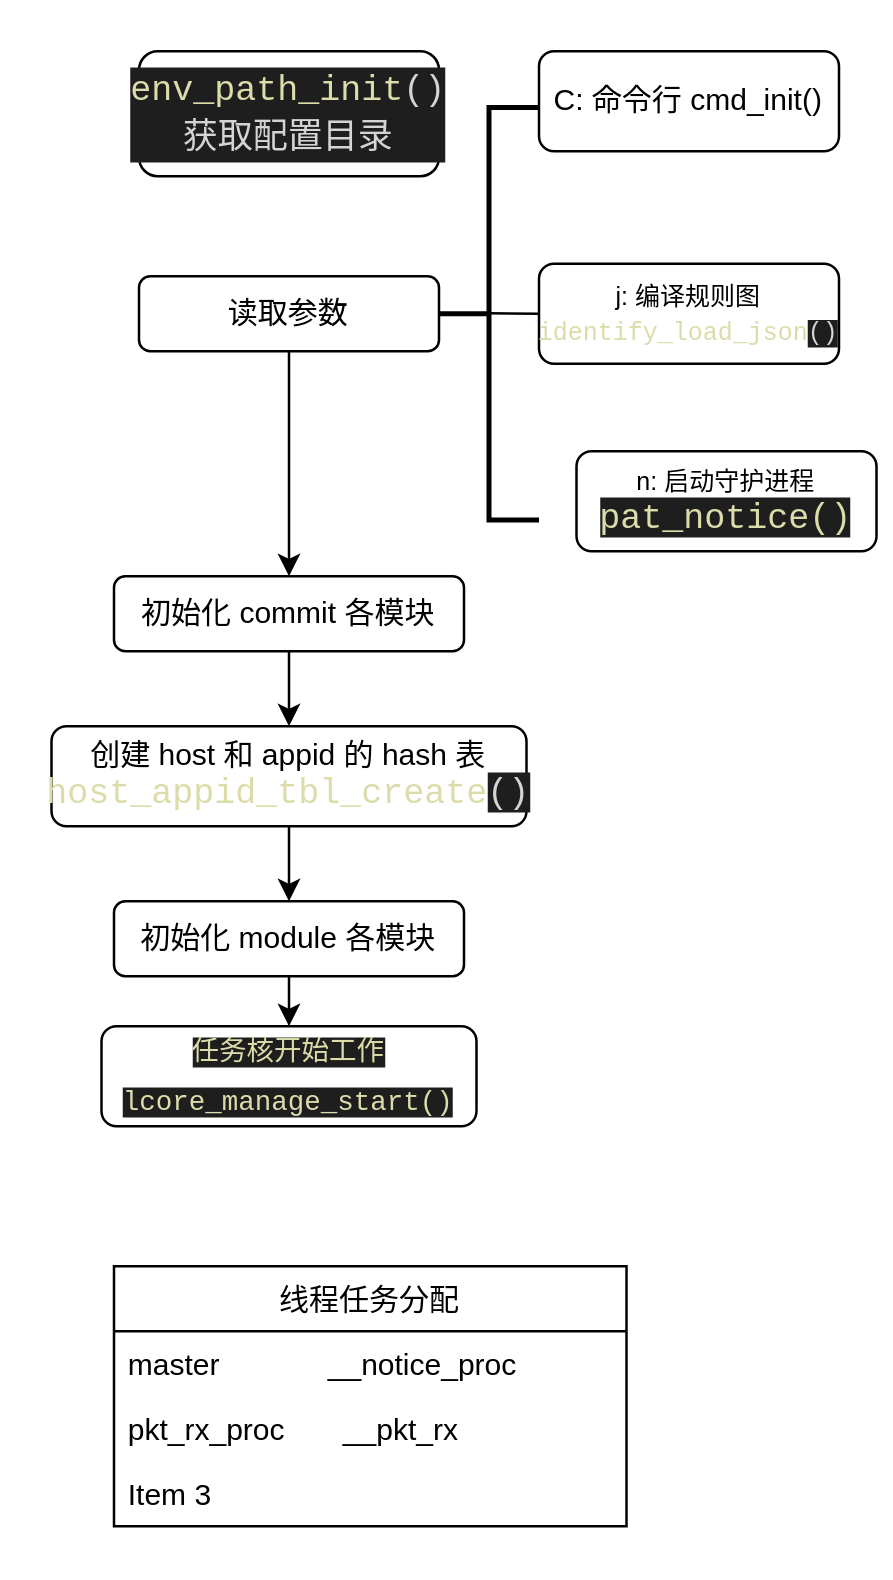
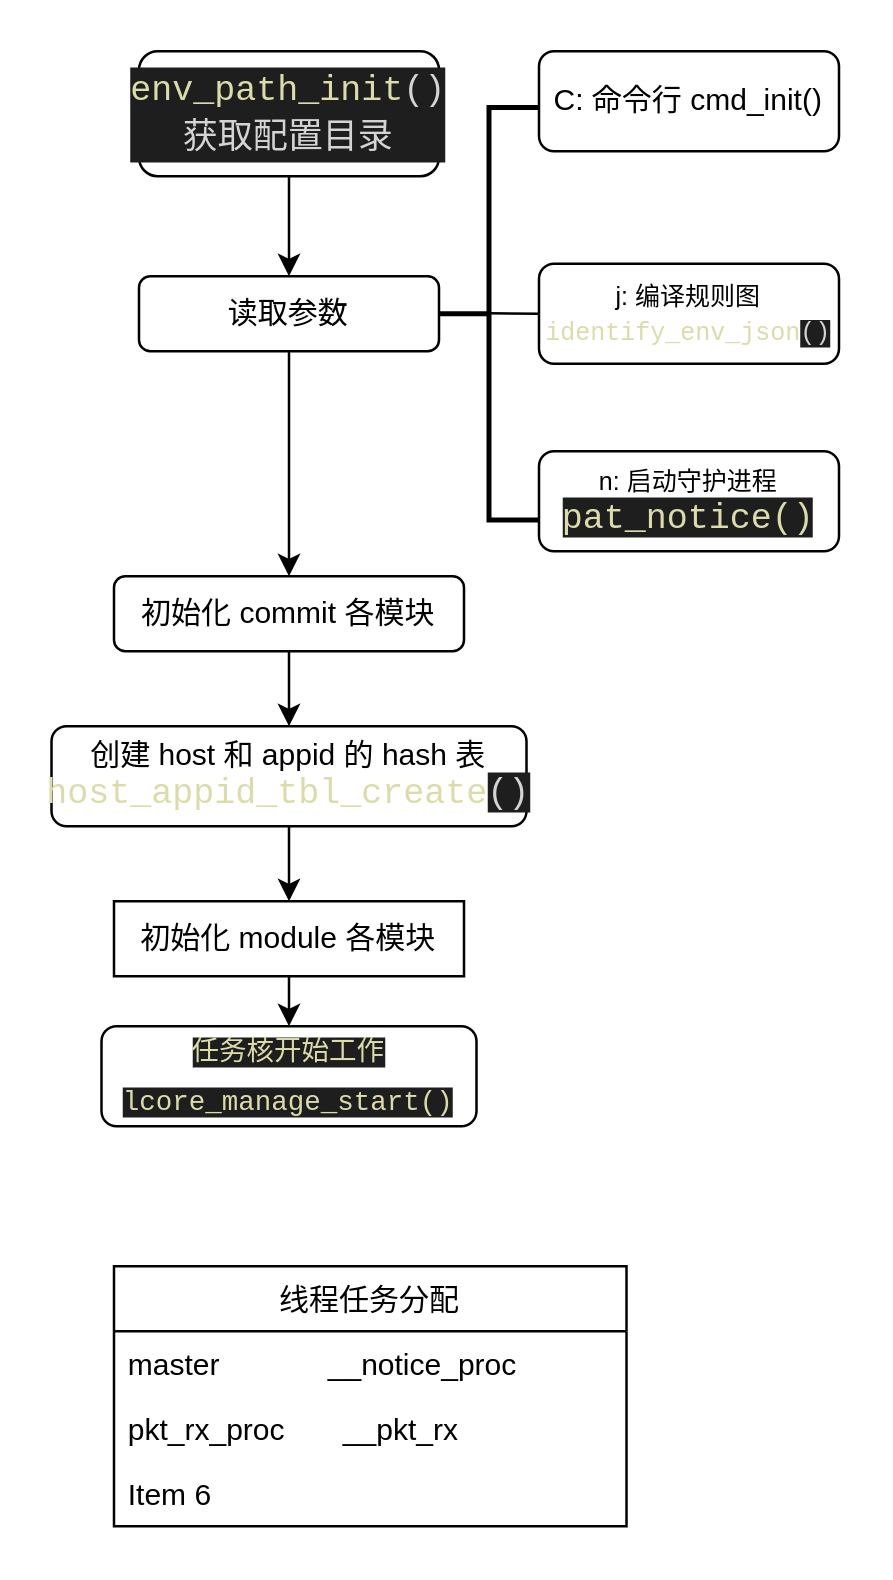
  <mxCell id="0" />
  <mxCell id="1" parent="0" />
+ <mxCell id="2" style="edgeStyle=orthogonalEdgeStyle;rounded=0;orthogonalLoop=1;jettySize=auto;html=1;exitX=0.5;exitY=1;exitDx=0;exitDy=0;entryX=0.5;entryY=0;entryDx=0;entryDy=0;" parent="1" source="3" target="5" edge="1"><mxGeometry relative="1" as="geometry" /></mxCell>
  <mxCell id="3" value="&lt;div style=&quot;color: rgb(212 , 212 , 212) ; background-color: rgb(30 , 30 , 30) ; font-family: &amp;#34;consolas&amp;#34; , &amp;#34;courier new&amp;#34; , monospace ; font-size: 14px ; line-height: 19px&quot;&gt;&lt;span style=&quot;color: #dcdcaa&quot;&gt;env_path_init&lt;/span&gt;()&lt;/div&gt;&lt;div style=&quot;color: rgb(212 , 212 , 212) ; background-color: rgb(30 , 30 , 30) ; font-family: &amp;#34;consolas&amp;#34; , &amp;#34;courier new&amp;#34; , monospace ; font-size: 14px ; line-height: 19px&quot;&gt;获取配置目录&lt;/div&gt;" style="rounded=1;whiteSpace=wrap;html=1;" parent="1" vertex="1"><mxGeometry x="55" y="20" width="120" height="50" as="geometry" /></mxCell>
  <mxCell id="4" style="edgeStyle=orthogonalEdgeStyle;rounded=0;orthogonalLoop=1;jettySize=auto;html=1;exitX=0.5;exitY=1;exitDx=0;exitDy=0;" parent="1" source="5" edge="1"><mxGeometry relative="1" as="geometry"><mxPoint x="115" y="230" as="targetPoint" /></mxGeometry></mxCell>
  <mxCell id="5" value="读取参数" style="rounded=1;whiteSpace=wrap;html=1;" parent="1" vertex="1"><mxGeometry x="55" y="110" width="120" height="30" as="geometry" /></mxCell>
  <mxCell id="6" value="" style="strokeWidth=2;html=1;shape=mxgraph.flowchart.annotation_2;align=left;labelPosition=right;pointerEvents=1;" parent="1" vertex="1"><mxGeometry x="175" y="42.5" width="40" height="165" as="geometry" /></mxCell>
  <mxCell id="7" value="C: 命令行 cmd_init()" style="rounded=1;whiteSpace=wrap;html=1;" parent="1" vertex="1"><mxGeometry x="215" y="20" width="120" height="40" as="geometry" /></mxCell>
- <mxCell id="8" value="&lt;font style=&quot;font-size: 10px&quot;&gt;j: 编译规则图&lt;span style=&quot;font-family: &amp;#34;consolas&amp;#34; , &amp;#34;courier new&amp;#34; , monospace ; color: rgb(220 , 220 , 170)&quot;&gt;identify_load_json&lt;/span&gt;&lt;span style=&quot;background-color: rgb(30 , 30 , 30) ; color: rgb(212 , 212 , 212) ; font-family: &amp;#34;consolas&amp;#34; , &amp;#34;courier new&amp;#34; , monospace&quot;&gt;()&lt;/span&gt;&lt;/font&gt;" style="rounded=1;whiteSpace=wrap;html=1;" parent="1" vertex="1"><mxGeometry x="215" y="105" width="120" height="40" as="geometry" /></mxCell>
+ <mxCell id="8" value="&lt;font style=&quot;font-size: 10px&quot;&gt;j: 编译规则图&lt;span style=&quot;font-family: &amp;#34;consolas&amp;#34; , &amp;#34;courier new&amp;#34; , monospace ; color: rgb(220 , 220 , 170)&quot;&gt;identify_env_json&lt;/span&gt;&lt;span style=&quot;background-color: rgb(30 , 30 , 30) ; color: rgb(212 , 212 , 212) ; font-family: &amp;#34;consolas&amp;#34; , &amp;#34;courier new&amp;#34; , monospace&quot;&gt;()&lt;/span&gt;&lt;/font&gt;" style="rounded=1;whiteSpace=wrap;html=1;" parent="1" vertex="1"><mxGeometry x="215" y="105" width="120" height="40" as="geometry" /></mxCell>
  <mxCell id="9" value="" style="endArrow=none;html=1;entryX=0;entryY=0.5;entryDx=0;entryDy=0;exitX=0.499;exitY=0.499;exitDx=0;exitDy=0;exitPerimeter=0;" parent="1" source="6" target="8" edge="1"><mxGeometry width="50" height="50" relative="1" as="geometry"><mxPoint x="198" y="130" as="sourcePoint" /><mxPoint x="215" y="130" as="targetPoint" /></mxGeometry></mxCell>
- <mxCell id="10" value="&lt;font style=&quot;font-size: 10px&quot;&gt;n: 启动守护进程&lt;span style=&quot;color: rgb(220 , 220 , 170) ; background-color: rgb(30 , 30 , 30) ; font-family: &amp;#34;consolas&amp;#34; , &amp;#34;courier new&amp;#34; , monospace ; font-size: 14px&quot;&gt;pat_notice()&lt;/span&gt;&lt;/font&gt;" style="rounded=1;whiteSpace=wrap;html=1;" parent="1" vertex="1"><mxGeometry x="230" y="180" width="120" height="40" as="geometry" /></mxCell>
+ <mxCell id="10" value="&lt;font style=&quot;font-size: 10px&quot;&gt;n: 启动守护进程&lt;span style=&quot;color: rgb(220 , 220 , 170) ; background-color: rgb(30 , 30 , 30) ; font-family: &amp;#34;consolas&amp;#34; , &amp;#34;courier new&amp;#34; , monospace ; font-size: 14px&quot;&gt;pat_notice()&lt;/span&gt;&lt;/font&gt;" style="rounded=1;whiteSpace=wrap;html=1;" parent="1" vertex="1"><mxGeometry x="215" y="180" width="120" height="40" as="geometry" /></mxCell>
  <mxCell id="11" style="edgeStyle=orthogonalEdgeStyle;rounded=0;orthogonalLoop=1;jettySize=auto;html=1;exitX=0.5;exitY=1;exitDx=0;exitDy=0;" parent="1" source="12" edge="1"><mxGeometry relative="1" as="geometry"><mxPoint x="115" y="290" as="targetPoint" /></mxGeometry></mxCell>
  <mxCell id="12" value="初始化 commit 各模块" style="rounded=1;whiteSpace=wrap;html=1;" parent="1" vertex="1"><mxGeometry x="45" y="230" width="140" height="30" as="geometry" /></mxCell>
  <mxCell id="13" style="edgeStyle=orthogonalEdgeStyle;rounded=0;orthogonalLoop=1;jettySize=auto;html=1;exitX=0.5;exitY=1;exitDx=0;exitDy=0;entryX=0.5;entryY=0;entryDx=0;entryDy=0;" parent="1" source="14" target="16" edge="1"><mxGeometry relative="1" as="geometry" /></mxCell>
  <mxCell id="14" value="创建 host 和 appid 的 hash 表&lt;span style=&quot;font-family: &amp;#34;consolas&amp;#34; , &amp;#34;courier new&amp;#34; , monospace ; font-size: 14px ; color: rgb(220 , 220 , 170)&quot;&gt;host_appid_tbl_create&lt;/span&gt;&lt;span style=&quot;background-color: rgb(30 , 30 , 30) ; color: rgb(212 , 212 , 212) ; font-family: &amp;#34;consolas&amp;#34; , &amp;#34;courier new&amp;#34; , monospace ; font-size: 14px&quot;&gt;()&lt;/span&gt;" style="rounded=1;whiteSpace=wrap;html=1;" parent="1" vertex="1"><mxGeometry x="20" y="290" width="190" height="40" as="geometry" /></mxCell>
  <mxCell id="15" style="edgeStyle=orthogonalEdgeStyle;rounded=0;orthogonalLoop=1;jettySize=auto;html=1;exitX=0.5;exitY=1;exitDx=0;exitDy=0;" parent="1" source="16" edge="1"><mxGeometry relative="1" as="geometry"><mxPoint x="115" y="410" as="targetPoint" /></mxGeometry></mxCell>
- <mxCell id="16" value="初始化 module 各模块" style="rounded=1;whiteSpace=wrap;html=1;" parent="1" vertex="1"><mxGeometry x="45" y="360" width="140" height="30" as="geometry" /></mxCell>
+ <mxCell id="16" value="初始化 module 各模块" style="whiteSpace=wrap;html=1;rounded=0;" parent="1" vertex="1"><mxGeometry x="45" y="360" width="140" height="30" as="geometry" /></mxCell>
  <mxCell id="17" value="&lt;font style=&quot;font-size: 11px&quot;&gt;&lt;span style=&quot;color: rgb(220 , 220 , 170) ; background-color: rgb(30 , 30 , 30) ; font-family: &amp;#34;consolas&amp;#34; , &amp;#34;courier new&amp;#34; , monospace&quot;&gt;任务核开始工作lcore_manage_start()&lt;/span&gt;&lt;/font&gt;&lt;font size=&quot;3&quot;&gt;&lt;br&gt;&lt;/font&gt;" style="rounded=1;whiteSpace=wrap;html=1;" parent="1" vertex="1"><mxGeometry x="40" y="410" width="150" height="40" as="geometry" /></mxCell>
  <mxCell id="18" value="线程任务分配" style="swimlane;fontStyle=0;childLayout=stackLayout;horizontal=1;startSize=26;horizontalStack=0;resizeParent=1;resizeParentMax=0;resizeLast=0;collapsible=1;marginBottom=0;" vertex="1" parent="1"><mxGeometry x="45" y="506" width="205" height="104" as="geometry" /></mxCell>
  <mxCell id="19" value="master             __notice_proc" style="text;strokeColor=none;fillColor=none;align=left;verticalAlign=top;spacingLeft=4;spacingRight=4;overflow=hidden;rotatable=0;points=[[0,0.5],[1,0.5]];portConstraint=eastwest;" vertex="1" parent="18"><mxGeometry y="26" width="205" height="26" as="geometry" /></mxCell>
  <mxCell id="20" value="pkt_rx_proc       __pkt_rx" style="text;strokeColor=none;fillColor=none;align=left;verticalAlign=top;spacingLeft=4;spacingRight=4;overflow=hidden;rotatable=0;points=[[0,0.5],[1,0.5]];portConstraint=eastwest;" vertex="1" parent="18"><mxGeometry y="52" width="205" height="26" as="geometry" /></mxCell>
- <mxCell id="21" value="Item 3" style="text;strokeColor=none;fillColor=none;align=left;verticalAlign=top;spacingLeft=4;spacingRight=4;overflow=hidden;rotatable=0;points=[[0,0.5],[1,0.5]];portConstraint=eastwest;" vertex="1" parent="18"><mxGeometry y="78" width="205" height="26" as="geometry" /></mxCell>
+ <mxCell id="21" value="Item 6" style="text;strokeColor=none;fillColor=none;align=left;verticalAlign=top;spacingLeft=4;spacingRight=4;overflow=hidden;rotatable=0;points=[[0,0.5],[1,0.5]];portConstraint=eastwest;" vertex="1" parent="18"><mxGeometry y="78" width="205" height="26" as="geometry" /></mxCell>
